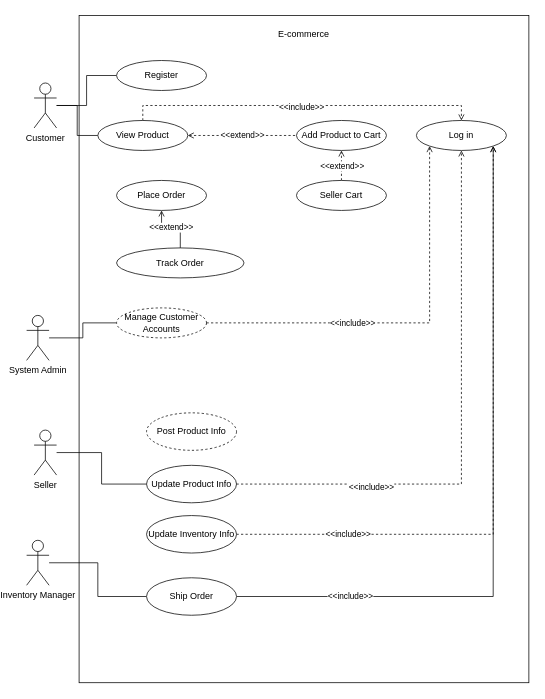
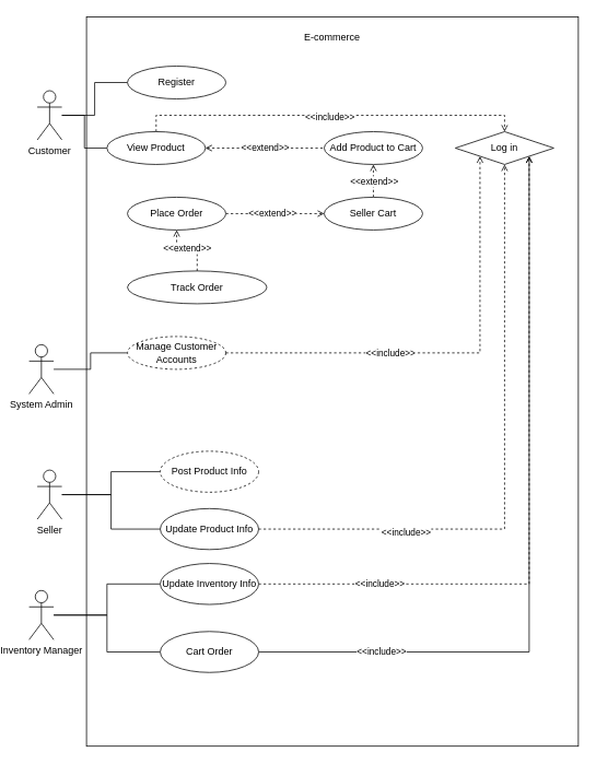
  <mxCell id="0" />
  <mxCell id="1" parent="0" />
  <mxCell id="2" value="" style="rounded=0;whiteSpace=wrap;html=1;movable=1;resizable=1;rotatable=1;deletable=1;editable=1;locked=0;connectable=1;" vertex="1" parent="1"><mxGeometry x="90" y="20" width="600" height="890" as="geometry" /></mxCell>
  <mxCell id="3" value="E-commerce" style="text;html=1;strokeColor=none;fillColor=none;align=center;verticalAlign=middle;whiteSpace=wrap;rounded=0;" vertex="1" parent="1"><mxGeometry x="350" y="30" width="80" height="30" as="geometry" /></mxCell>
  <mxCell id="4" style="edgeStyle=orthogonalEdgeStyle;rounded=0;orthogonalLoop=1;jettySize=auto;html=1;entryX=0;entryY=0.5;entryDx=0;entryDy=0;endArrow=none;endFill=0;" edge="1" parent="1" source="6" target="19"><mxGeometry relative="1" as="geometry" /></mxCell>
  <mxCell id="5" style="edgeStyle=orthogonalEdgeStyle;rounded=0;orthogonalLoop=1;jettySize=auto;html=1;entryX=0;entryY=0.5;entryDx=0;entryDy=0;endArrow=none;endFill=0;" edge="1" parent="1" source="6" target="10"><mxGeometry relative="1" as="geometry" /></mxCell>
  <mxCell id="6" value="Customer" style="shape=umlActor;verticalLabelPosition=bottom;verticalAlign=top;html=1;outlineConnect=0;" vertex="1" parent="1"><mxGeometry x="30" y="110" width="30" height="60" as="geometry" /></mxCell>
  <mxCell id="7" value="&amp;lt;&amp;lt;extend&amp;gt;&amp;gt;" style="edgeStyle=orthogonalEdgeStyle;rounded=0;orthogonalLoop=1;jettySize=auto;html=1;dashed=1;startArrow=open;startFill=0;endArrow=none;endFill=0;" edge="1" parent="1" source="10" target="12"><mxGeometry relative="1" as="geometry" /></mxCell>
  <mxCell id="8" style="edgeStyle=orthogonalEdgeStyle;rounded=0;orthogonalLoop=1;jettySize=auto;html=1;exitX=0.5;exitY=0;exitDx=0;exitDy=0;entryX=0.5;entryY=0;entryDx=0;entryDy=0;dashed=1;endArrow=open;endFill=0;" edge="1" parent="1" source="10" target="11"><mxGeometry relative="1" as="geometry" /></mxCell>
  <mxCell id="9" value="&amp;lt;&amp;lt;include&amp;gt;&amp;gt;" style="edgeLabel;html=1;align=center;verticalAlign=middle;resizable=0;points=[];" vertex="1" connectable="0" parent="8"><mxGeometry x="-0.009" y="-1" relative="1" as="geometry"><mxPoint x="1" as="offset" /></mxGeometry></mxCell>
  <mxCell id="10" value="View Product" style="ellipse;whiteSpace=wrap;html=1;" vertex="1" parent="1"><mxGeometry x="115" y="160" width="120" height="40" as="geometry" /></mxCell>
- <mxCell id="11" value="Log in" style="ellipse;whiteSpace=wrap;html=1;" vertex="1" parent="1"><mxGeometry x="540" y="160" width="120" height="40" as="geometry" /></mxCell>
+ <mxCell id="11" value="Log in" style="rhombus;whiteSpace=wrap;html=1;" vertex="1" parent="1"><mxGeometry x="540" y="160" width="120" height="40" as="geometry" /></mxCell>
  <mxCell id="12" value="Add Product to Cart" style="ellipse;whiteSpace=wrap;html=1;" vertex="1" parent="1"><mxGeometry x="380" y="160" width="120" height="40" as="geometry" /></mxCell>
+ <mxCell id="13" style="edgeStyle=orthogonalEdgeStyle;rounded=0;orthogonalLoop=1;jettySize=auto;html=1;entryX=0;entryY=0.5;entryDx=0;entryDy=0;endArrow=open;endFill=0;dashed=1;" edge="1" parent="1" source="15" target="22"><mxGeometry relative="1" as="geometry" /></mxCell>
+ <mxCell id="14" value="&amp;lt;&amp;lt;extend&amp;gt;&amp;gt;" style="edgeLabel;html=1;align=center;verticalAlign=middle;resizable=0;points=[];" vertex="1" connectable="0" parent="13"><mxGeometry x="-0.064" y="1" relative="1" as="geometry"><mxPoint as="offset" /></mxGeometry></mxCell>
  <mxCell id="15" value="Place Order" style="ellipse;whiteSpace=wrap;html=1;" vertex="1" parent="1"><mxGeometry x="140" y="240" width="120" height="40" as="geometry" /></mxCell>
- <mxCell id="16" style="edgeStyle=orthogonalEdgeStyle;rounded=0;orthogonalLoop=1;jettySize=auto;html=1;endArrow=open;endFill=0;dashed=0;" edge="1" parent="1" source="18" target="15"><mxGeometry relative="1" as="geometry" /></mxCell>
+ <mxCell id="16" style="edgeStyle=orthogonalEdgeStyle;rounded=0;orthogonalLoop=1;jettySize=auto;html=1;endArrow=open;endFill=0;dashed=1;" edge="1" parent="1" source="18" target="15"><mxGeometry relative="1" as="geometry" /></mxCell>
  <mxCell id="17" value="&amp;lt;&amp;lt;extend&amp;gt;&amp;gt;" style="edgeLabel;html=1;align=center;verticalAlign=middle;resizable=0;points=[];" vertex="1" connectable="0" parent="16"><mxGeometry x="0.004" y="-3" relative="1" as="geometry"><mxPoint as="offset" /></mxGeometry></mxCell>
  <mxCell id="18" value="Track Order" style="ellipse;whiteSpace=wrap;html=1;" vertex="1" parent="1"><mxGeometry x="140" y="330" width="170" height="40" as="geometry" /></mxCell>
  <mxCell id="19" value="Register" style="ellipse;whiteSpace=wrap;html=1;" vertex="1" parent="1"><mxGeometry x="140" y="80" width="120" height="40" as="geometry" /></mxCell>
  <mxCell id="20" style="edgeStyle=orthogonalEdgeStyle;rounded=0;orthogonalLoop=1;jettySize=auto;html=1;entryX=0.5;entryY=1;entryDx=0;entryDy=0;endArrow=open;endFill=0;dashed=1;" edge="1" parent="1" source="22" target="12"><mxGeometry relative="1" as="geometry" /></mxCell>
  <mxCell id="21" value="&amp;lt;&amp;lt;extend&amp;gt;&amp;gt;" style="edgeLabel;html=1;align=center;verticalAlign=middle;resizable=0;points=[];" vertex="1" connectable="0" parent="20"><mxGeometry x="-0.007" relative="1" as="geometry"><mxPoint as="offset" /></mxGeometry></mxCell>
  <mxCell id="22" value="Seller Cart" style="ellipse;whiteSpace=wrap;html=1;" vertex="1" parent="1"><mxGeometry x="380" y="240" width="120" height="40" as="geometry" /></mxCell>
  <mxCell id="23" style="edgeStyle=orthogonalEdgeStyle;rounded=0;orthogonalLoop=1;jettySize=auto;html=1;endArrow=none;endFill=0;" edge="1" parent="1" source="24" target="27"><mxGeometry relative="1" as="geometry" /></mxCell>
  <mxCell id="24" value="System Admin" style="shape=umlActor;verticalLabelPosition=bottom;verticalAlign=top;html=1;outlineConnect=0;" vertex="1" parent="1"><mxGeometry x="20" y="420" width="30" height="60" as="geometry" /></mxCell>
  <mxCell id="25" style="edgeStyle=orthogonalEdgeStyle;rounded=0;orthogonalLoop=1;jettySize=auto;html=1;entryX=0;entryY=1;entryDx=0;entryDy=0;dashed=1;endArrow=open;endFill=0;" edge="1" parent="1" source="27" target="11"><mxGeometry relative="1" as="geometry" /></mxCell>
  <mxCell id="26" value="&amp;lt;&amp;lt;include&amp;gt;&amp;gt;" style="edgeLabel;html=1;align=center;verticalAlign=middle;resizable=0;points=[];" vertex="1" connectable="0" parent="25"><mxGeometry x="-0.278" relative="1" as="geometry"><mxPoint x="1" as="offset" /></mxGeometry></mxCell>
  <mxCell id="27" value="Manage Customer Accounts" style="ellipse;whiteSpace=wrap;html=1;dashed=1;" vertex="1" parent="1"><mxGeometry x="140" y="410" width="120" height="40" as="geometry" /></mxCell>
+ <mxCell id="28" style="edgeStyle=orthogonalEdgeStyle;rounded=0;orthogonalLoop=1;jettySize=auto;html=1;entryX=0;entryY=0.5;entryDx=0;entryDy=0;endArrow=none;endFill=0;" edge="1" parent="1" source="30" target="31"><mxGeometry relative="1" as="geometry" /></mxCell>
  <mxCell id="29" style="edgeStyle=orthogonalEdgeStyle;rounded=0;orthogonalLoop=1;jettySize=auto;html=1;entryX=0;entryY=0.5;entryDx=0;entryDy=0;endArrow=none;endFill=0;" edge="1" parent="1" source="30" target="34"><mxGeometry relative="1" as="geometry" /></mxCell>
  <mxCell id="30" value="Seller" style="shape=umlActor;verticalLabelPosition=bottom;verticalAlign=top;html=1;outlineConnect=0;" vertex="1" parent="1"><mxGeometry x="30" y="573" width="30" height="60" as="geometry" /></mxCell>
  <mxCell id="31" value="Post Product Info" style="ellipse;whiteSpace=wrap;html=1;dashed=1;" vertex="1" parent="1"><mxGeometry x="180" y="550" width="120" height="50" as="geometry" /></mxCell>
  <mxCell id="32" style="edgeStyle=orthogonalEdgeStyle;rounded=0;orthogonalLoop=1;jettySize=auto;html=1;dashed=1;endArrow=open;endFill=0;" edge="1" parent="1" source="34" target="11"><mxGeometry relative="1" as="geometry" /></mxCell>
  <mxCell id="33" value="&amp;lt;&amp;lt;include&amp;gt;&amp;gt;" style="edgeLabel;html=1;align=center;verticalAlign=middle;resizable=0;points=[];" vertex="1" connectable="0" parent="32"><mxGeometry x="-0.518" y="-3" relative="1" as="geometry"><mxPoint x="-1" as="offset" /></mxGeometry></mxCell>
  <mxCell id="34" value="Update Product Info" style="ellipse;whiteSpace=wrap;html=1;" vertex="1" parent="1"><mxGeometry x="180" y="620" width="120" height="50" as="geometry" /></mxCell>
+ <mxCell id="35" style="edgeStyle=orthogonalEdgeStyle;rounded=0;orthogonalLoop=1;jettySize=auto;html=1;entryX=0;entryY=0.5;entryDx=0;entryDy=0;endArrow=none;endFill=0;" edge="1" parent="1" source="37" target="40"><mxGeometry relative="1" as="geometry" /></mxCell>
  <mxCell id="36" style="edgeStyle=orthogonalEdgeStyle;rounded=0;orthogonalLoop=1;jettySize=auto;html=1;entryX=0;entryY=0.5;entryDx=0;entryDy=0;endArrow=none;endFill=0;" edge="1" parent="1" source="37" target="43"><mxGeometry relative="1" as="geometry" /></mxCell>
  <mxCell id="37" value="Inventory Manager" style="shape=umlActor;verticalLabelPosition=bottom;verticalAlign=top;html=1;outlineConnect=0;" vertex="1" parent="1"><mxGeometry x="20" y="720" width="30" height="60" as="geometry" /></mxCell>
  <mxCell id="38" style="edgeStyle=orthogonalEdgeStyle;rounded=0;orthogonalLoop=1;jettySize=auto;html=1;entryX=1;entryY=1;entryDx=0;entryDy=0;dashed=1;endArrow=open;endFill=0;" edge="1" parent="1" source="40" target="11"><mxGeometry relative="1" as="geometry" /></mxCell>
  <mxCell id="39" value="&amp;lt;&amp;lt;include&amp;gt;&amp;gt;" style="edgeLabel;html=1;align=center;verticalAlign=middle;resizable=0;points=[];" vertex="1" connectable="0" parent="38"><mxGeometry x="-0.653" y="1" relative="1" as="geometry"><mxPoint x="-1" as="offset" /></mxGeometry></mxCell>
  <mxCell id="40" value="Update Inventory Info" style="ellipse;whiteSpace=wrap;html=1;" vertex="1" parent="1"><mxGeometry x="180" y="687" width="120" height="50" as="geometry" /></mxCell>
  <mxCell id="41" style="edgeStyle=orthogonalEdgeStyle;rounded=0;orthogonalLoop=1;jettySize=auto;html=1;entryX=1;entryY=1;entryDx=0;entryDy=0;dashed=0;endArrow=open;endFill=0;" edge="1" parent="1" source="43" target="11"><mxGeometry relative="1" as="geometry" /></mxCell>
  <mxCell id="42" value="&amp;lt;&amp;lt;include&amp;gt;&amp;gt;" style="edgeLabel;html=1;align=center;verticalAlign=middle;resizable=0;points=[];" vertex="1" connectable="0" parent="41"><mxGeometry x="-0.683" y="1" relative="1" as="geometry"><mxPoint x="1" as="offset" /></mxGeometry></mxCell>
- <mxCell id="43" value="Ship Order" style="ellipse;whiteSpace=wrap;html=1;" vertex="1" parent="1"><mxGeometry x="180" y="770" width="120" height="50" as="geometry" /></mxCell>
+ <mxCell id="43" value="Cart Order" style="ellipse;whiteSpace=wrap;html=1;" vertex="1" parent="1"><mxGeometry x="180" y="770" width="120" height="50" as="geometry" /></mxCell>
